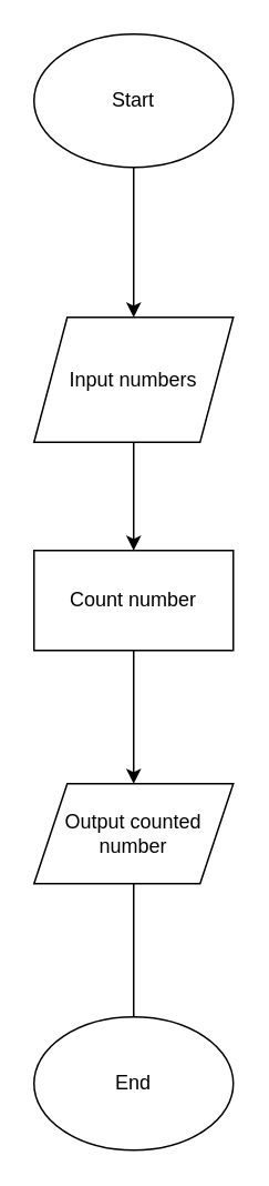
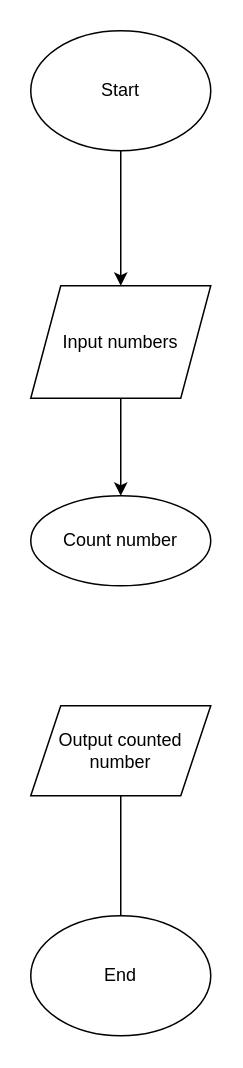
  <mxCell id="0" />
  <mxCell id="1" parent="0" />
  <mxCell id="2" value="" style="edgeStyle=orthogonalEdgeStyle;rounded=0;orthogonalLoop=1;jettySize=auto;html=1;" edge="1" parent="1" source="3" target="5"><mxGeometry relative="1" as="geometry" /></mxCell>
  <mxCell id="3" value="Start" style="ellipse;whiteSpace=wrap;html=1;" vertex="1" parent="1"><mxGeometry x="20" y="20" width="120" height="80" as="geometry" /></mxCell>
  <mxCell id="4" value="" style="edgeStyle=orthogonalEdgeStyle;rounded=0;orthogonalLoop=1;jettySize=auto;html=1;" edge="1" parent="1" source="5" target="7"><mxGeometry relative="1" as="geometry" /></mxCell>
  <mxCell id="5" value="Input numbers" style="shape=parallelogram;perimeter=parallelogramPerimeter;whiteSpace=wrap;html=1;fixedSize=1;" vertex="1" parent="1"><mxGeometry x="20" y="190" width="120" height="75" as="geometry" /></mxCell>
- <mxCell id="6" value="" style="edgeStyle=orthogonalEdgeStyle;rounded=0;orthogonalLoop=1;jettySize=auto;html=1;" edge="1" parent="1" source="7" target="9"><mxGeometry relative="1" as="geometry" /></mxCell>
- <mxCell id="7" value="Count number" style="whiteSpace=wrap;html=1;" vertex="1" parent="1"><mxGeometry x="20" y="330" width="120" height="60" as="geometry" /></mxCell>
+ <mxCell id="7" value="Count number" style="ellipse;whiteSpace=wrap;html=1;" vertex="1" parent="1"><mxGeometry x="20" y="330" width="120" height="60" as="geometry" /></mxCell>
  <mxCell id="8" value="" style="edgeStyle=orthogonalEdgeStyle;rounded=0;orthogonalLoop=1;jettySize=auto;html=1;endArrow=none;" edge="1" parent="1" source="9" target="10"><mxGeometry relative="1" as="geometry" /></mxCell>
  <mxCell id="9" value="Output counted number" style="shape=parallelogram;perimeter=parallelogramPerimeter;whiteSpace=wrap;html=1;fixedSize=1;" vertex="1" parent="1"><mxGeometry x="20" y="470" width="120" height="60" as="geometry" /></mxCell>
  <mxCell id="10" value="End" style="ellipse;whiteSpace=wrap;html=1;" vertex="1" parent="1"><mxGeometry x="20" y="610" width="120" height="80" as="geometry" /></mxCell>
